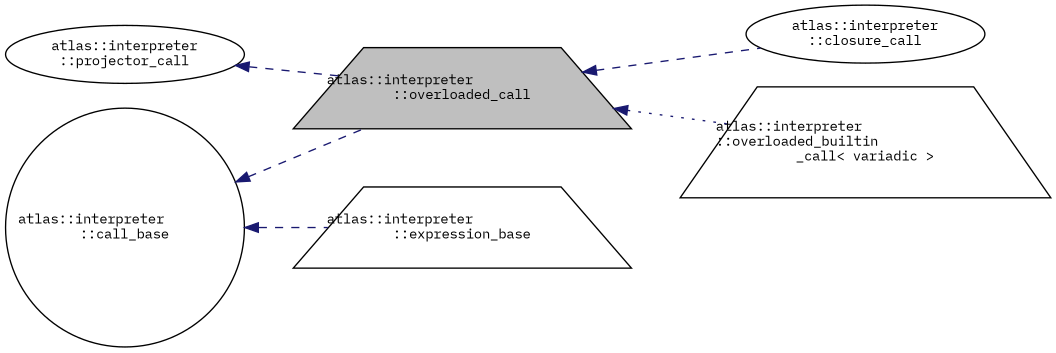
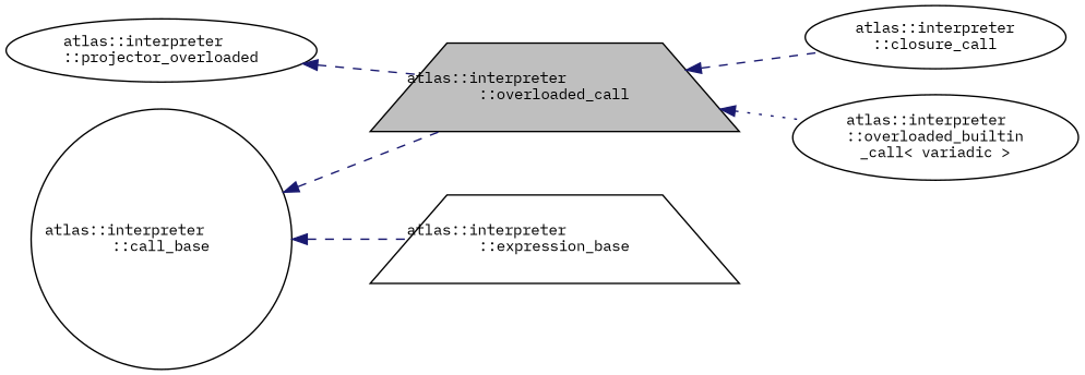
  digraph {
    fontname="IBM Plex Mono"
    rankdir=LR
    node [color=black fillcolor=white fontname="IBM Plex Mono" fontsize=10 shape=ellipse style=filled]
    edge [color=midnightblue dir=back fontname="IBM Plex Mono" fontsize=10 labelfontname=Helvetica labelfontsize=10 style=dashed]
    n1 [fillcolor=grey75 fontcolor=black height=0.2 label="atlas::interpreter\l::overloaded_call" shape=trapezium width=0.4]
    n2 [height=0.2 label="atlas::interpreter\l::closure_call" width=0.4]
-   n3 [height=0.2 label="atlas::interpreter\l::overloaded_builtin\l_call\< variadic \>" shape=trapezium width=0.4]
-   n4 [height=0.2 label="atlas::interpreter\l::projector_call" width=0.4]
+   n3 [height=0.2 label="atlas::interpreter\l::overloaded_builtin\l_call\< variadic \>" width=0.4]
+   n4 [height=0.2 label="atlas::interpreter\l::projector_overloaded" width=0.4]
    n5 [height=0.2 label="atlas::interpreter\l::call_base" shape=circle width=0.4]
    n6 [height=0.2 label="atlas::interpreter\l::expression_base" shape=trapezium width=0.4]
    n1 -> n2
    n1 -> n3 [style=dotted]
    n4 -> n1
    n5 -> n1
    n5 -> n6
  }
